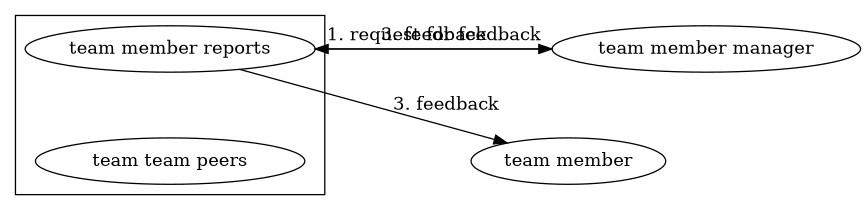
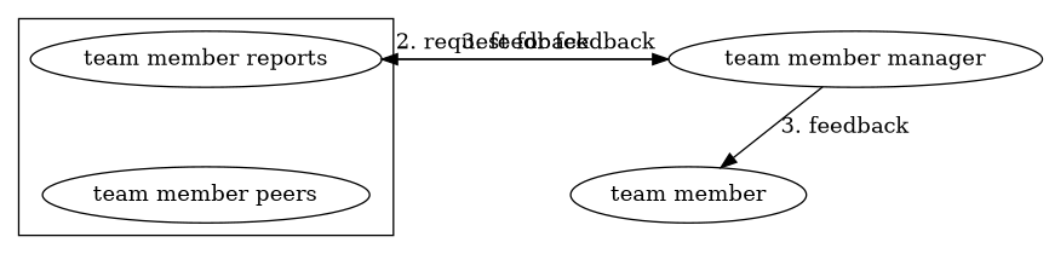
  digraph {
    compound=true
    "team member reports"
-   "team member peers" [label="team team peers"]
+   "team member peers"
    "team member manager"
    "team member"
    subgraph cluster_1 {
      "team member reports"
      "team member peers"
    }
    "team member reports" -> "team member peers" [style=invis]
    "team member reports" -> "team member manager" [label="3. feedback"]
-   "team member manager" -> "team member reports" [label="1. request for feedback"]
-   "team member reports" -> "team member" [label="3. feedback"]
+   "team member manager" -> "team member reports" [label="2. request for feedback"]
+   "team member manager" -> "team member" [label="3. feedback"]
  }
